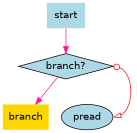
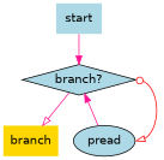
  digraph {
    fontname=helvetica
    node [fillcolor=lightblue fontname=helvetica shape=plaintext style=filled]
    edge [color=deeppink fontname=helvetica]
    n1 [label="branch?" shape=diamond]
    start
    pread [shape=""]
    n4 [fillcolor=gold label=branch]
    n1 -> pread [arrowhead=empty arrowtail=odot color=red dir=both headport=e tailport=e]
-   n1 -> n4 [arrowhead=normal]
+   n1 -> n4 [arrowhead=empty]
    start -> n1
+   pread -> n1
  }
